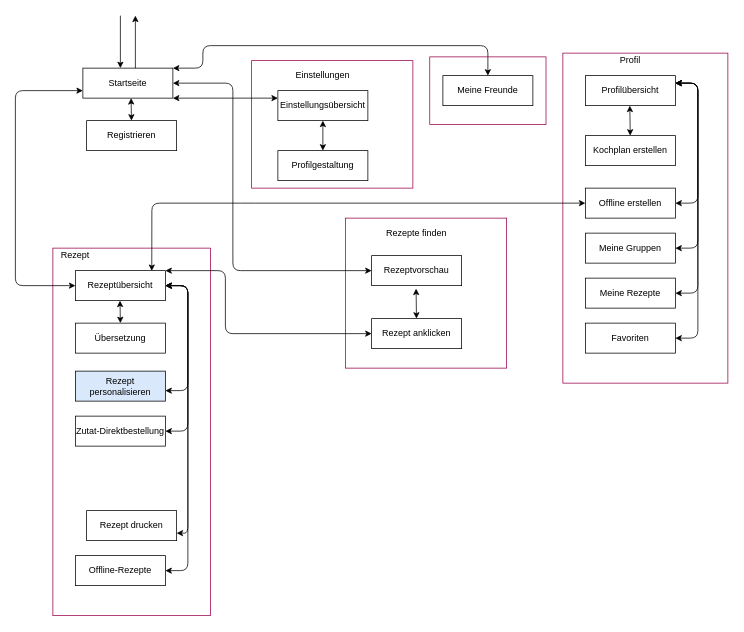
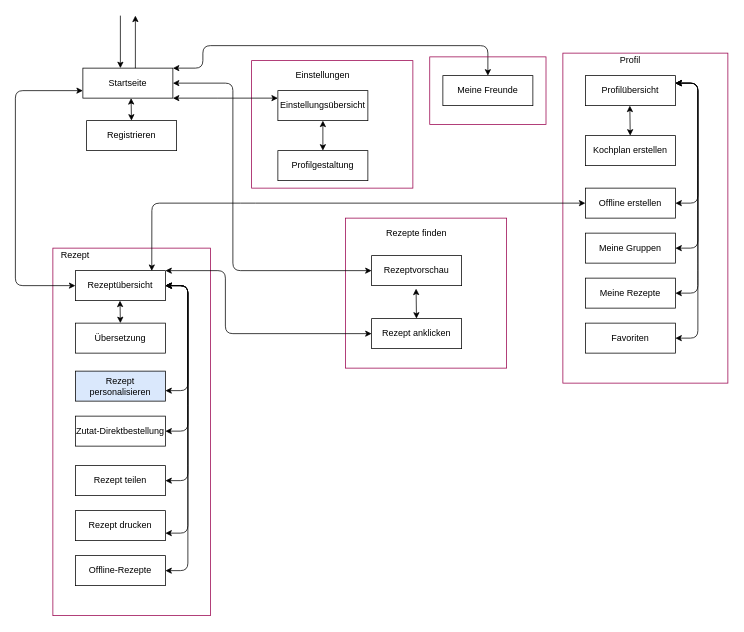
  <mxCell id="0" />
  <mxCell id="1" parent="0" />
  <mxCell id="2" value="" style="rounded=0;whiteSpace=wrap;html=1;fillColor=none;strokeColor=#99004D;" vertex="1" parent="1"><mxGeometry x="750" y="70" width="220" height="440" as="geometry" /></mxCell>
  <mxCell id="3" value="" style="rounded=0;whiteSpace=wrap;html=1;fillColor=none;strokeColor=#99004D;" vertex="1" parent="1"><mxGeometry x="70" y="330" width="210" height="490" as="geometry" /></mxCell>
  <mxCell id="4" value="" style="rounded=0;whiteSpace=wrap;html=1;fillColor=none;strokeColor=#99004D;" vertex="1" parent="1"><mxGeometry x="335" y="80" width="215" height="170" as="geometry" /></mxCell>
  <mxCell id="5" value="" style="rounded=0;whiteSpace=wrap;html=1;fillColor=none;strokeColor=#99004D;" vertex="1" parent="1"><mxGeometry x="460" y="290" width="215" height="200" as="geometry" /></mxCell>
  <mxCell id="6" value="Startseite" style="rounded=0;whiteSpace=wrap;html=1;" vertex="1" parent="1"><mxGeometry x="110" y="90" width="120" height="40" as="geometry" /></mxCell>
  <mxCell id="7" value="" style="endArrow=classic;html=1;" edge="1" parent="1"><mxGeometry width="50" height="50" relative="1" as="geometry"><mxPoint x="180" y="90" as="sourcePoint" /><mxPoint x="180" y="20" as="targetPoint" /></mxGeometry></mxCell>
  <mxCell id="8" value="" style="endArrow=classic;html=1;" edge="1" parent="1"><mxGeometry width="50" height="50" relative="1" as="geometry"><mxPoint x="160" y="20" as="sourcePoint" /><mxPoint x="160" y="90" as="targetPoint" /></mxGeometry></mxCell>
  <mxCell id="9" value="Einstellungsübersicht" style="rounded=0;whiteSpace=wrap;html=1;" vertex="1" parent="1"><mxGeometry x="370" y="120" width="120" height="40" as="geometry" /></mxCell>
  <mxCell id="10" value="Rezeptübersicht" style="rounded=0;whiteSpace=wrap;html=1;" vertex="1" parent="1"><mxGeometry x="100" y="360" width="120" height="40" as="geometry" /></mxCell>
  <mxCell id="11" value="Profilübersicht" style="rounded=0;whiteSpace=wrap;html=1;" vertex="1" parent="1"><mxGeometry x="780" y="100" width="120" height="40" as="geometry" /></mxCell>
  <mxCell id="12" value="Meine Freunde" style="rounded=0;whiteSpace=wrap;html=1;" vertex="1" parent="1"><mxGeometry x="590" y="100" width="120" height="40" as="geometry" /></mxCell>
  <mxCell id="13" value="Rezept anklicken" style="rounded=0;whiteSpace=wrap;html=1;" vertex="1" parent="1"><mxGeometry x="495" y="424" width="120" height="40" as="geometry" /></mxCell>
  <mxCell id="14" value="" style="endArrow=classic;startArrow=classic;html=1;" edge="1" parent="1"><mxGeometry width="50" height="50" relative="1" as="geometry"><mxPoint x="554.79" y="424" as="sourcePoint" /><mxPoint x="554.29" y="384" as="targetPoint" /></mxGeometry></mxCell>
  <mxCell id="15" value="Rezepte finden" style="text;html=1;strokeColor=none;fillColor=none;align=center;verticalAlign=middle;whiteSpace=wrap;rounded=0;" vertex="1" parent="1"><mxGeometry x="510" y="300" width="90" height="20" as="geometry" /></mxCell>
  <mxCell id="16" value="Profilgestaltung" style="rounded=0;whiteSpace=wrap;html=1;" vertex="1" parent="1"><mxGeometry x="370" y="200" width="120" height="40" as="geometry" /></mxCell>
  <mxCell id="17" value="" style="endArrow=classic;startArrow=classic;html=1;exitX=0.5;exitY=0;exitDx=0;exitDy=0;" edge="1" parent="1" source="16"><mxGeometry width="50" height="50" relative="1" as="geometry"><mxPoint x="430" y="190" as="sourcePoint" /><mxPoint x="430" y="160" as="targetPoint" /></mxGeometry></mxCell>
  <mxCell id="18" value="Übersetzung" style="rounded=0;whiteSpace=wrap;html=1;" vertex="1" parent="1"><mxGeometry x="100" y="430" width="120" height="40" as="geometry" /></mxCell>
  <mxCell id="19" value="Offline-Rezepte" style="rounded=0;whiteSpace=wrap;html=1;" vertex="1" parent="1"><mxGeometry x="100" y="740" width="120" height="40" as="geometry" /></mxCell>
  <mxCell id="20" value="Zutat-Direktbestellung" style="rounded=0;whiteSpace=wrap;html=1;" vertex="1" parent="1"><mxGeometry x="100" y="554" width="120" height="40" as="geometry" /></mxCell>
  <mxCell id="21" value="Rezept personalisieren" style="rounded=0;whiteSpace=wrap;html=1;fillColor=#dae8fc;" vertex="1" parent="1"><mxGeometry x="100" y="494" width="120" height="40" as="geometry" /></mxCell>
- <mxCell id="22" value="Rezept drucken" style="rounded=0;whiteSpace=wrap;html=1;" vertex="1" parent="1"><mxGeometry x="115" y="680" width="120" height="40" as="geometry" /></mxCell>
+ <mxCell id="22" value="Rezept drucken" style="rounded=0;whiteSpace=wrap;html=1;" vertex="1" parent="1"><mxGeometry x="100" y="680" width="120" height="40" as="geometry" /></mxCell>
+ <mxCell id="23" value="Rezept teilen" style="rounded=0;whiteSpace=wrap;html=1;" vertex="1" parent="1"><mxGeometry x="100" y="620" width="120" height="40" as="geometry" /></mxCell>
  <mxCell id="24" value="" style="endArrow=classic;startArrow=classic;html=1;" edge="1" parent="1"><mxGeometry width="50" height="50" relative="1" as="geometry"><mxPoint x="160" y="430" as="sourcePoint" /><mxPoint x="159.5" y="400" as="targetPoint" /></mxGeometry></mxCell>
  <mxCell id="25" value="" style="endArrow=classic;startArrow=classic;html=1;" edge="1" parent="1"><mxGeometry width="50" height="50" relative="1" as="geometry"><mxPoint x="220" y="520" as="sourcePoint" /><mxPoint x="220" y="380" as="targetPoint" /><Array as="points"><mxPoint x="250" y="520" /><mxPoint x="250" y="380" /></Array></mxGeometry></mxCell>
  <mxCell id="26" value="Einstellungen" style="text;html=1;strokeColor=none;fillColor=none;align=center;verticalAlign=middle;whiteSpace=wrap;rounded=0;" vertex="1" parent="1"><mxGeometry x="410" y="90" width="40" height="20" as="geometry" /></mxCell>
  <mxCell id="27" value="" style="endArrow=classic;startArrow=classic;html=1;exitX=1;exitY=0.5;exitDx=0;exitDy=0;" edge="1" parent="1" source="20"><mxGeometry width="50" height="50" relative="1" as="geometry"><mxPoint x="250" y="570" as="sourcePoint" /><mxPoint x="220" y="380" as="targetPoint" /><Array as="points"><mxPoint x="250" y="574" /><mxPoint x="250" y="520" /><mxPoint x="250" y="380" /></Array></mxGeometry></mxCell>
+ <mxCell id="28" value="" style="endArrow=classic;startArrow=classic;html=1;exitX=1;exitY=0.5;exitDx=0;exitDy=0;entryX=1;entryY=0.5;entryDx=0;entryDy=0;" edge="1" parent="1" source="23" target="10"><mxGeometry width="50" height="50" relative="1" as="geometry"><mxPoint x="230" y="584" as="sourcePoint" /><mxPoint x="230" y="380" as="targetPoint" /><Array as="points"><mxPoint x="250" y="640" /><mxPoint x="250" y="530" /><mxPoint x="250" y="380" /></Array></mxGeometry></mxCell>
  <mxCell id="29" value="" style="endArrow=classic;startArrow=classic;html=1;exitX=1;exitY=0.75;exitDx=0;exitDy=0;" edge="1" parent="1" source="22"><mxGeometry width="50" height="50" relative="1" as="geometry"><mxPoint x="230" y="650" as="sourcePoint" /><mxPoint x="220" y="380" as="targetPoint" /><Array as="points"><mxPoint x="250" y="710" /><mxPoint x="250" y="630" /><mxPoint x="250" y="540" /><mxPoint x="250" y="380" /></Array></mxGeometry></mxCell>
  <mxCell id="30" value="" style="endArrow=classic;startArrow=classic;html=1;exitX=1;exitY=0.5;exitDx=0;exitDy=0;" edge="1" parent="1" source="19"><mxGeometry width="50" height="50" relative="1" as="geometry"><mxPoint x="220" y="720" as="sourcePoint" /><mxPoint x="220" y="380" as="targetPoint" /><Array as="points"><mxPoint x="250" y="760" /><mxPoint x="250" y="640" /><mxPoint x="250" y="550" /><mxPoint x="250" y="380" /></Array></mxGeometry></mxCell>
  <mxCell id="31" value="Rezept" style="text;html=1;strokeColor=none;fillColor=none;align=center;verticalAlign=middle;whiteSpace=wrap;rounded=0;" vertex="1" parent="1"><mxGeometry x="80" y="330" width="40" height="20" as="geometry" /></mxCell>
  <mxCell id="32" value="" style="endArrow=classic;startArrow=classic;html=1;entryX=1;entryY=0;entryDx=0;entryDy=0;exitX=0;exitY=0.5;exitDx=0;exitDy=0;" edge="1" parent="1" source="13" target="10"><mxGeometry width="50" height="50" relative="1" as="geometry"><mxPoint x="370" y="229.29" as="sourcePoint" /><mxPoint x="210" y="220" as="targetPoint" /><Array as="points"><mxPoint x="300" y="444" /><mxPoint x="300" y="360" /></Array></mxGeometry></mxCell>
  <mxCell id="33" value="Rezeptvorschau" style="rounded=0;whiteSpace=wrap;html=1;" vertex="1" parent="1"><mxGeometry x="495" y="340" width="120" height="40" as="geometry" /></mxCell>
  <mxCell id="34" value="" style="endArrow=classic;startArrow=classic;html=1;entryX=0;entryY=0.25;entryDx=0;entryDy=0;exitX=1;exitY=1;exitDx=0;exitDy=0;" edge="1" parent="1" source="6" target="9"><mxGeometry width="50" height="50" relative="1" as="geometry"><mxPoint x="230" y="140" as="sourcePoint" /><mxPoint x="340" y="140" as="targetPoint" /><Array as="points"><mxPoint x="300" y="130" /></Array></mxGeometry></mxCell>
  <mxCell id="35" value="" style="endArrow=classic;startArrow=classic;html=1;entryX=0;entryY=0.75;entryDx=0;entryDy=0;exitX=0;exitY=0.5;exitDx=0;exitDy=0;" edge="1" parent="1" source="10" target="6"><mxGeometry width="50" height="50" relative="1" as="geometry"><mxPoint x="126" y="350" as="sourcePoint" /><mxPoint x="169.29" y="170" as="targetPoint" /><Array as="points"><mxPoint x="20" y="380" /><mxPoint x="20" y="120" /></Array></mxGeometry></mxCell>
  <mxCell id="36" value="" style="endArrow=classic;startArrow=classic;html=1;exitX=0;exitY=0.5;exitDx=0;exitDy=0;entryX=1;entryY=0.5;entryDx=0;entryDy=0;" edge="1" parent="1" source="33" target="6"><mxGeometry width="50" height="50" relative="1" as="geometry"><mxPoint x="310" y="370" as="sourcePoint" /><mxPoint x="230" y="160" as="targetPoint" /><Array as="points"><mxPoint x="310" y="360" /><mxPoint x="310" y="110" /></Array></mxGeometry></mxCell>
  <mxCell id="37" value="" style="endArrow=classic;startArrow=classic;html=1;entryX=0.5;entryY=0;entryDx=0;entryDy=0;exitX=1;exitY=0;exitDx=0;exitDy=0;" edge="1" parent="1" source="6" target="12"><mxGeometry width="50" height="50" relative="1" as="geometry"><mxPoint x="230" y="128.57" as="sourcePoint" /><mxPoint x="610" y="100" as="targetPoint" /><Array as="points"><mxPoint x="270" y="90" /><mxPoint x="270" y="60" /><mxPoint x="650" y="60" /></Array></mxGeometry></mxCell>
  <mxCell id="38" value="Kochplan erstellen" style="rounded=0;whiteSpace=wrap;html=1;" vertex="1" parent="1"><mxGeometry x="780" y="180" width="120" height="40" as="geometry" /></mxCell>
  <mxCell id="39" value="Offline erstellen" style="rounded=0;whiteSpace=wrap;html=1;" vertex="1" parent="1"><mxGeometry x="780" y="250" width="120" height="40" as="geometry" /></mxCell>
  <mxCell id="40" value="Meine Rezepte" style="rounded=0;whiteSpace=wrap;html=1;" vertex="1" parent="1"><mxGeometry x="780" y="370" width="120" height="40" as="geometry" /></mxCell>
  <mxCell id="41" value="Meine Gruppen" style="rounded=0;whiteSpace=wrap;html=1;" vertex="1" parent="1"><mxGeometry x="780" y="310" width="120" height="40" as="geometry" /></mxCell>
  <mxCell id="42" value="Favoriten" style="rounded=0;whiteSpace=wrap;html=1;" vertex="1" parent="1"><mxGeometry x="780" y="430" width="120" height="40" as="geometry" /></mxCell>
  <mxCell id="43" value="Profil" style="text;html=1;strokeColor=none;fillColor=none;align=center;verticalAlign=middle;whiteSpace=wrap;rounded=0;" vertex="1" parent="1"><mxGeometry x="820" y="70" width="40" height="20" as="geometry" /></mxCell>
  <mxCell id="44" value="" style="endArrow=classic;startArrow=classic;html=1;" edge="1" parent="1"><mxGeometry width="50" height="50" relative="1" as="geometry"><mxPoint x="839.79" y="180" as="sourcePoint" /><mxPoint x="839.29" y="140" as="targetPoint" /></mxGeometry></mxCell>
  <mxCell id="45" value="" style="endArrow=classic;startArrow=classic;html=1;exitX=1;exitY=0.5;exitDx=0;exitDy=0;" edge="1" parent="1" source="42"><mxGeometry width="50" height="50" relative="1" as="geometry"><mxPoint x="900" y="490" as="sourcePoint" /><mxPoint x="900" y="110" as="targetPoint" /><Array as="points"><mxPoint x="930" y="450" /><mxPoint x="930" y="370" /><mxPoint x="930" y="280" /><mxPoint x="930" y="110" /></Array></mxGeometry></mxCell>
  <mxCell id="46" value="" style="endArrow=classic;startArrow=classic;html=1;exitX=1;exitY=0.5;exitDx=0;exitDy=0;" edge="1" parent="1" source="40"><mxGeometry width="50" height="50" relative="1" as="geometry"><mxPoint x="900" y="440" as="sourcePoint" /><mxPoint x="900" y="110" as="targetPoint" /><Array as="points"><mxPoint x="930" y="390" /><mxPoint x="930" y="360" /><mxPoint x="930" y="270" /><mxPoint x="930" y="110" /></Array></mxGeometry></mxCell>
  <mxCell id="47" value="" style="endArrow=classic;startArrow=classic;html=1;exitX=1;exitY=0.5;exitDx=0;exitDy=0;" edge="1" parent="1" source="41"><mxGeometry width="50" height="50" relative="1" as="geometry"><mxPoint x="920" y="390" as="sourcePoint" /><mxPoint x="900" y="110" as="targetPoint" /><Array as="points"><mxPoint x="930" y="330" /><mxPoint x="930" y="220" /><mxPoint x="930" y="110" /></Array></mxGeometry></mxCell>
  <mxCell id="48" value="" style="endArrow=classic;startArrow=classic;html=1;exitX=1;exitY=0.5;exitDx=0;exitDy=0;entryX=1;entryY=0.25;entryDx=0;entryDy=0;" edge="1" parent="1" source="39" target="11"><mxGeometry width="50" height="50" relative="1" as="geometry"><mxPoint x="920" y="340" as="sourcePoint" /><mxPoint x="920" y="120" as="targetPoint" /><Array as="points"><mxPoint x="930" y="270" /><mxPoint x="930" y="230" /><mxPoint x="930" y="110" /></Array></mxGeometry></mxCell>
  <mxCell id="49" value="" style="endArrow=classic;startArrow=classic;html=1;entryX=0;entryY=0.5;entryDx=0;entryDy=0;exitX=0.849;exitY=0.011;exitDx=0;exitDy=0;exitPerimeter=0;" edge="1" parent="1" source="10" target="39"><mxGeometry width="50" height="50" relative="1" as="geometry"><mxPoint x="240" y="290" as="sourcePoint" /><mxPoint x="705" y="265" as="targetPoint" /><Array as="points"><mxPoint x="202" y="270" /><mxPoint x="330" y="270" /></Array></mxGeometry></mxCell>
  <mxCell id="50" value="" style="endArrow=classic;startArrow=classic;html=1;" edge="1" parent="1"><mxGeometry width="50" height="50" relative="1" as="geometry"><mxPoint x="174.79" y="160" as="sourcePoint" /><mxPoint x="174.29" y="130" as="targetPoint" /></mxGeometry></mxCell>
  <mxCell id="51" value="Registrieren" style="rounded=0;whiteSpace=wrap;html=1;" vertex="1" parent="1"><mxGeometry x="115" y="160" width="120" height="40" as="geometry" /></mxCell>
  <mxCell id="52" value="" style="rounded=0;whiteSpace=wrap;html=1;fillColor=none;strokeColor=#99004D;" vertex="1" parent="1"><mxGeometry x="572.5" y="75" width="155" height="90" as="geometry" /></mxCell>
